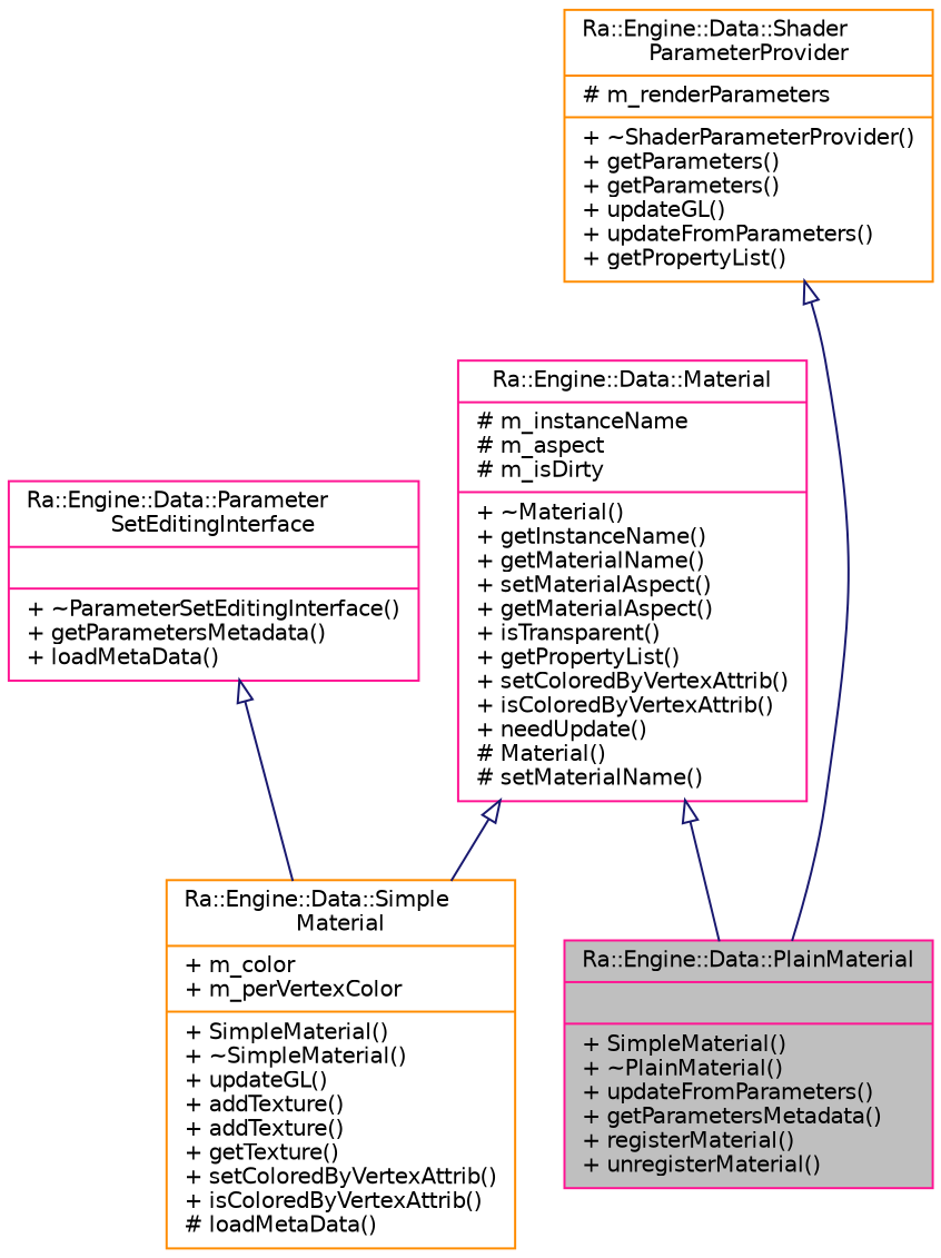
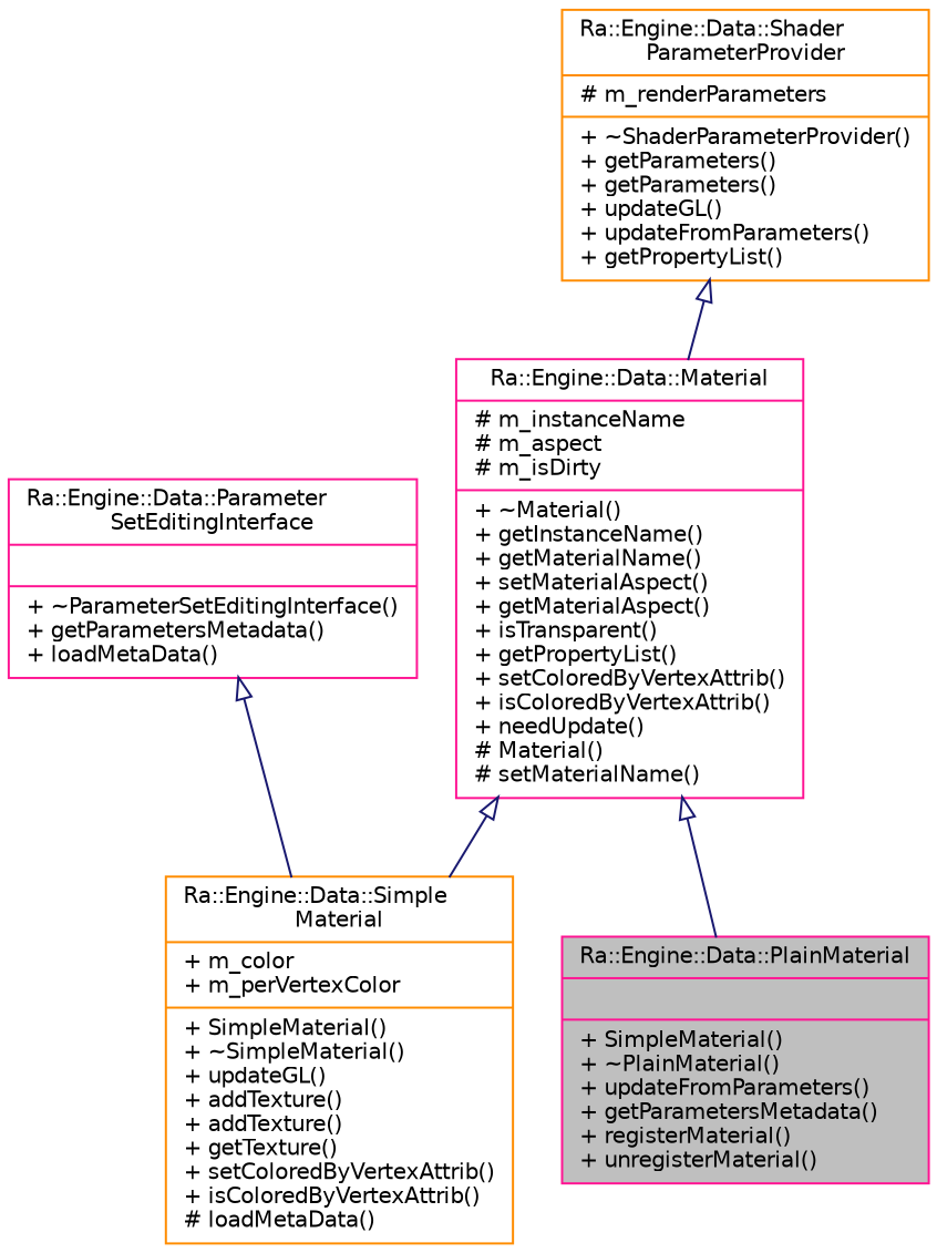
  digraph {
    node [color=deeppink fillcolor=white fontname=Helvetica fontsize=10 shape=record style=filled]
    edge [arrowtail=onormal color=midnightblue dir=back fontname=Helvetica fontsize=10 labelfontname=Helvetica labelfontsize=10 style=solid]
    n1 [fillcolor=grey75 fontcolor=black height=0.2 label="{Ra::Engine::Data::PlainMaterial\n||+ SimpleMaterial()\l+ ~PlainMaterial()\l+ updateFromParameters()\l+ getParametersMetadata()\l+ registerMaterial()\l+ unregisterMaterial()\l}" width=0.4]
    n2 [color=darkorange height=0.2 label="{Ra::Engine::Data::Simple\lMaterial\n|+ m_color\l+ m_perVertexColor\l|+ SimpleMaterial()\l+ ~SimpleMaterial()\l+ updateGL()\l+ addTexture()\l+ addTexture()\l+ getTexture()\l+ setColoredByVertexAttrib()\l+ isColoredByVertexAttrib()\l# loadMetaData()\l}" width=0.4]
    n3 [height=0.2 label="{Ra::Engine::Data::Material\n|# m_instanceName\l# m_aspect\l# m_isDirty\l|+ ~Material()\l+ getInstanceName()\l+ getMaterialName()\l+ setMaterialAspect()\l+ getMaterialAspect()\l+ isTransparent()\l+ getPropertyList()\l+ setColoredByVertexAttrib()\l+ isColoredByVertexAttrib()\l+ needUpdate()\l# Material()\l# setMaterialName()\l}" width=0.4]
    n4 [color=darkorange height=0.2 label="{Ra::Engine::Data::Shader\lParameterProvider\n|# m_renderParameters\l|+ ~ShaderParameterProvider()\l+ getParameters()\l+ getParameters()\l+ updateGL()\l+ updateFromParameters()\l+ getPropertyList()\l}" width=0.4]
    n5 [height=0.2 label="{Ra::Engine::Data::Parameter\lSetEditingInterface\n||+ ~ParameterSetEditingInterface()\l+ getParametersMetadata()\l+ loadMetaData()\l}" width=0.4]
    n3 -> n1
    n3 -> n2
-   n4 -> n1
+   n4 -> n3
    n5 -> n2
  }
